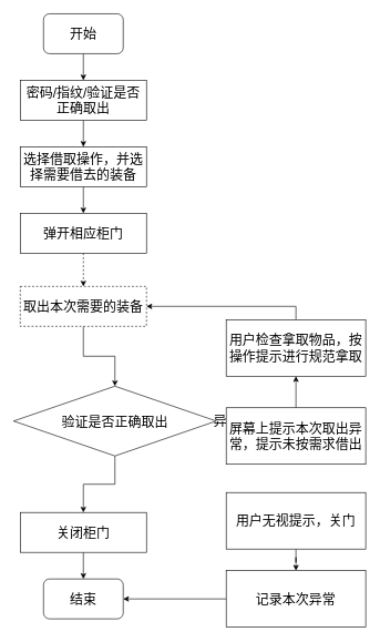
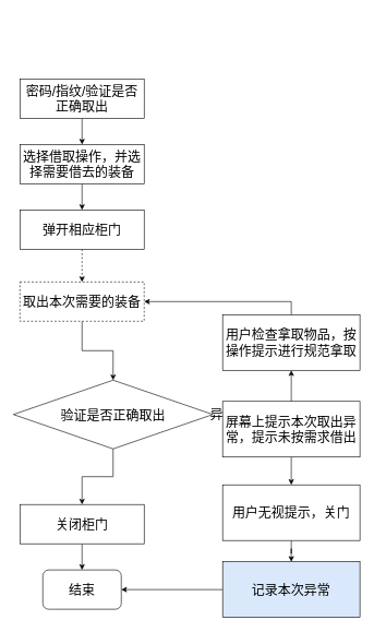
  <mxCell id="0" />
  <mxCell id="1" parent="0" />
  <mxCell id="2" value="" style="edgeStyle=orthogonalEdgeStyle;rounded=0;orthogonalLoop=1;jettySize=auto;html=1;fontSize=20;" edge="1" parent="1" source="3" target="7"><mxGeometry relative="1" as="geometry" /></mxCell>
  <mxCell id="3" value="&lt;font style=&quot;font-size: 20px;&quot;&gt;密码/指纹/验证是否正确取出&lt;/font&gt;" style="rounded=0;whiteSpace=wrap;html=1;" vertex="1" parent="1"><mxGeometry x="30" y="120" width="190" height="60" as="geometry" /></mxCell>
- <mxCell id="4" value="" style="edgeStyle=orthogonalEdgeStyle;rounded=0;orthogonalLoop=1;jettySize=auto;html=1;fontSize=20;" edge="1" parent="1" source="5" target="3"><mxGeometry relative="1" as="geometry" /></mxCell>
- <mxCell id="5" value="开始" style="rounded=1;whiteSpace=wrap;html=1;fontSize=20;" vertex="1" parent="1"><mxGeometry x="65" y="20" width="120" height="60" as="geometry" /></mxCell>
  <mxCell id="6" value="" style="edgeStyle=orthogonalEdgeStyle;rounded=0;orthogonalLoop=1;jettySize=auto;html=1;fontSize=20;" edge="1" parent="1" source="7" target="9"><mxGeometry relative="1" as="geometry" /></mxCell>
  <mxCell id="7" value="&lt;span style=&quot;font-size: 20px;&quot;&gt;选择借取操作，并选择需要借去的装备&lt;/span&gt;" style="rounded=0;whiteSpace=wrap;html=1;" vertex="1" parent="1"><mxGeometry x="30" y="220" width="190" height="60" as="geometry" /></mxCell>
  <mxCell id="8" value="" style="edgeStyle=orthogonalEdgeStyle;rounded=0;orthogonalLoop=1;jettySize=auto;html=1;fontSize=20;dashed=1;" edge="1" parent="1" source="9" target="11"><mxGeometry relative="1" as="geometry" /></mxCell>
  <mxCell id="9" value="&lt;span style=&quot;font-size: 20px;&quot;&gt;弹开相应柜门&lt;/span&gt;" style="rounded=0;whiteSpace=wrap;html=1;" vertex="1" parent="1"><mxGeometry x="30" y="320" width="190" height="60" as="geometry" /></mxCell>
  <mxCell id="10" value="" style="edgeStyle=orthogonalEdgeStyle;rounded=0;orthogonalLoop=1;jettySize=auto;html=1;fontSize=20;" edge="1" parent="1" source="11" target="15"><mxGeometry relative="1" as="geometry" /></mxCell>
  <mxCell id="11" value="&lt;span style=&quot;font-size: 20px;&quot;&gt;取出本次需要的装备&lt;/span&gt;" style="rounded=0;whiteSpace=wrap;html=1;dashed=1;" vertex="1" parent="1"><mxGeometry x="30" y="430" width="190" height="60" as="geometry" /></mxCell>
  <mxCell id="12" value="" style="edgeStyle=orthogonalEdgeStyle;rounded=0;orthogonalLoop=1;jettySize=auto;html=1;fontSize=20;" edge="1" parent="1" source="15" target="18"><mxGeometry relative="1" as="geometry" /></mxCell>
  <mxCell id="13" value="" style="edgeStyle=orthogonalEdgeStyle;rounded=0;orthogonalLoop=1;jettySize=auto;html=1;fontSize=20;" edge="1" parent="1" source="15" target="21"><mxGeometry relative="1" as="geometry" /></mxCell>
  <mxCell id="14" value="异常" style="edgeLabel;html=1;align=center;verticalAlign=middle;resizable=0;points=[];fontSize=20;" vertex="1" connectable="0" parent="13"><mxGeometry x="-0.273" y="1" relative="1" as="geometry"><mxPoint as="offset" /></mxGeometry></mxCell>
  <mxCell id="15" value="验证是否正确取出" style="rhombus;whiteSpace=wrap;html=1;fontSize=20;" vertex="1" parent="1"><mxGeometry x="20" y="580" width="305" height="105" as="geometry" /></mxCell>
  <mxCell id="16" value="结束" style="rounded=1;whiteSpace=wrap;html=1;fontSize=20;" vertex="1" parent="1"><mxGeometry x="65" y="870" width="120" height="60" as="geometry" /></mxCell>
  <mxCell id="17" value="" style="edgeStyle=orthogonalEdgeStyle;rounded=0;orthogonalLoop=1;jettySize=auto;html=1;fontSize=20;" edge="1" parent="1" source="18" target="16"><mxGeometry relative="1" as="geometry" /></mxCell>
  <mxCell id="18" value="&lt;span style=&quot;font-size: 20px;&quot;&gt;关闭柜门&lt;/span&gt;" style="rounded=0;whiteSpace=wrap;html=1;" vertex="1" parent="1"><mxGeometry x="30" y="770" width="190" height="60" as="geometry" /></mxCell>
+ <mxCell id="19" value="" style="edgeStyle=orthogonalEdgeStyle;rounded=0;orthogonalLoop=1;jettySize=auto;html=1;fontSize=20;" edge="1" parent="1" source="21" target="23"><mxGeometry relative="1" as="geometry" /></mxCell>
  <mxCell id="20" value="" style="edgeStyle=orthogonalEdgeStyle;rounded=0;orthogonalLoop=1;jettySize=auto;html=1;fontSize=20;" edge="1" parent="1" source="21" target="27"><mxGeometry relative="1" as="geometry" /></mxCell>
  <mxCell id="21" value="&lt;span style=&quot;font-size: 20px;&quot;&gt;屏幕上提示本次取出异常，提示未按需求借出&lt;/span&gt;" style="rounded=0;whiteSpace=wrap;html=1;" vertex="1" parent="1"><mxGeometry x="340" y="612.5" width="210" height="85" as="geometry" /></mxCell>
  <mxCell id="22" value="" style="edgeStyle=orthogonalEdgeStyle;rounded=0;orthogonalLoop=1;jettySize=auto;html=1;fontSize=20;" edge="1" parent="1" source="23" target="25"><mxGeometry relative="1" as="geometry" /></mxCell>
  <mxCell id="23" value="&lt;span style=&quot;font-size: 20px;&quot;&gt;用户无视提示，关门&lt;/span&gt;" style="rounded=0;whiteSpace=wrap;html=1;" vertex="1" parent="1"><mxGeometry x="340" y="740" width="210" height="85" as="geometry" /></mxCell>
  <mxCell id="24" style="edgeStyle=orthogonalEdgeStyle;rounded=0;orthogonalLoop=1;jettySize=auto;html=1;entryX=1;entryY=0.5;entryDx=0;entryDy=0;fontSize=20;" edge="1" parent="1" source="25" target="16"><mxGeometry relative="1" as="geometry" /></mxCell>
- <mxCell id="25" value="&lt;span style=&quot;font-size: 20px;&quot;&gt;记录本次异常&lt;/span&gt;" style="rounded=0;whiteSpace=wrap;html=1;" vertex="1" parent="1"><mxGeometry x="340" y="857.5" width="210" height="85" as="geometry" /></mxCell>
+ <mxCell id="25" value="&lt;span style=&quot;font-size: 20px;&quot;&gt;记录本次异常&lt;/span&gt;" style="rounded=0;whiteSpace=wrap;html=1;fillColor=#dae8fc;" vertex="1" parent="1"><mxGeometry x="340" y="857.5" width="210" height="85" as="geometry" /></mxCell>
  <mxCell id="26" style="edgeStyle=orthogonalEdgeStyle;rounded=0;orthogonalLoop=1;jettySize=auto;html=1;fontSize=20;entryX=1;entryY=0.5;entryDx=0;entryDy=0;exitX=0.5;exitY=0;exitDx=0;exitDy=0;" edge="1" parent="1" source="27" target="11"><mxGeometry relative="1" as="geometry"><mxPoint x="445" y="410" as="targetPoint" /></mxGeometry></mxCell>
  <mxCell id="27" value="&lt;span style=&quot;font-size: 20px;&quot;&gt;用户检查拿取物品，按操作提示进行规范拿取&lt;/span&gt;" style="rounded=0;whiteSpace=wrap;html=1;" vertex="1" parent="1"><mxGeometry x="340" y="480" width="210" height="85" as="geometry" /></mxCell>
